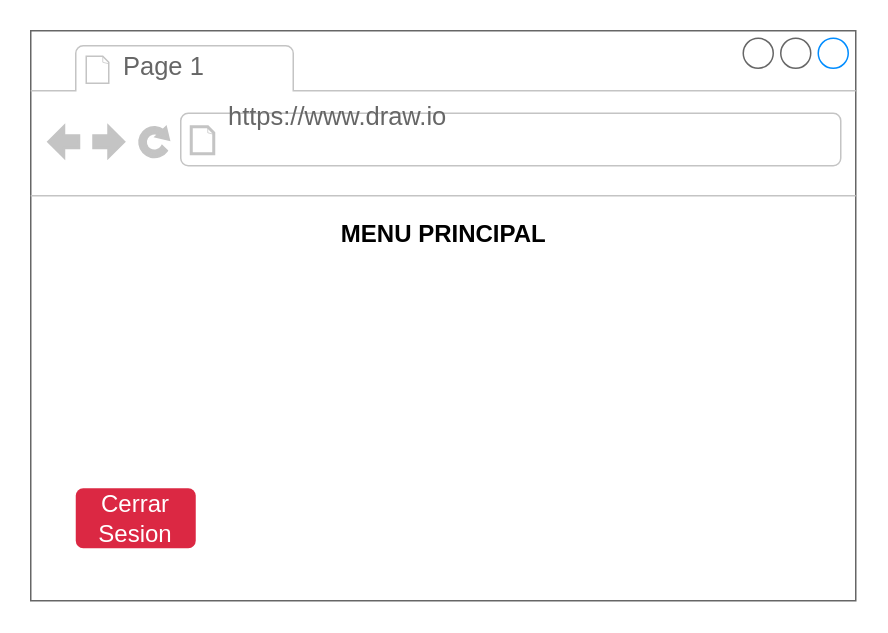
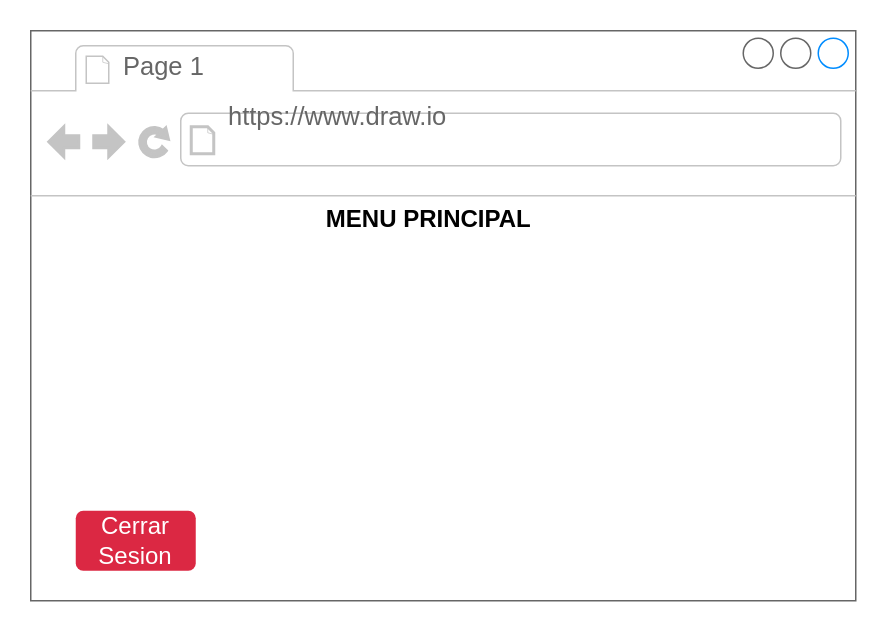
  <mxCell id="0" />
  <mxCell id="1" parent="0" />
  <mxCell id="2" value="" style="strokeWidth=1;shadow=0;dashed=0;align=center;html=1;shape=mxgraph.mockup.containers.browserWindow;rSize=0;strokeColor=#666666;strokeColor2=#008cff;strokeColor3=#c4c4c4;mainText=,;recursiveResize=0;" vertex="1" parent="1"><mxGeometry x="20" y="20" width="550" height="380" as="geometry" /></mxCell>
  <mxCell id="3" value="Page 1" style="strokeWidth=1;shadow=0;dashed=0;align=center;html=1;shape=mxgraph.mockup.containers.anchor;fontSize=17;fontColor=#666666;align=left;whiteSpace=wrap;" vertex="1" parent="2"><mxGeometry x="60" y="12" width="110" height="26" as="geometry" /></mxCell>
  <mxCell id="4" value="https://www.draw.io" style="strokeWidth=1;shadow=0;dashed=0;align=center;html=1;shape=mxgraph.mockup.containers.anchor;rSize=0;fontSize=17;fontColor=#666666;align=left;" vertex="1" parent="2"><mxGeometry x="130" y="45" width="250" height="26" as="geometry" /></mxCell>
- <mxCell id="5" value="&lt;font style=&quot;font-size: 16px;&quot;&gt;&lt;b&gt;MENU PRINCIPAL&lt;/b&gt;&lt;/font&gt;" style="text;html=1;whiteSpace=wrap;strokeColor=none;fillColor=none;align=center;verticalAlign=middle;rounded=0;" vertex="1" parent="2"><mxGeometry x="192.5" y="120" width="165" height="30" as="geometry" /></mxCell>
- <mxCell id="6" value="Cerrar Sesion" style="html=1;shadow=0;dashed=0;shape=mxgraph.bootstrap.rrect;rSize=5;strokeColor=none;strokeWidth=1;fillColor=#DB2843;fontColor=#FFFFFF;whiteSpace=wrap;align=center;verticalAlign=middle;spacingLeft=0;fontStyle=0;fontSize=16;spacing=5;" vertex="1" parent="2"><mxGeometry x="30" y="305" width="80" height="40" as="geometry" /></mxCell>
+ <mxCell id="5" value="&lt;font style=&quot;font-size: 16px;&quot;&gt;&lt;b&gt;MENU PRINCIPAL&lt;/b&gt;&lt;/font&gt;" style="text;html=1;whiteSpace=wrap;strokeColor=none;fillColor=none;align=center;verticalAlign=middle;rounded=0;" vertex="1" parent="2"><mxGeometry x="182.5" y="110" width="165" height="30" as="geometry" /></mxCell>
+ <mxCell id="6" value="Cerrar Sesion" style="html=1;shadow=0;dashed=0;shape=mxgraph.bootstrap.rrect;rSize=5;strokeColor=none;strokeWidth=1;fillColor=#DB2843;fontColor=#FFFFFF;whiteSpace=wrap;align=center;verticalAlign=middle;spacingLeft=0;fontStyle=0;fontSize=16;spacing=5;" vertex="1" parent="2"><mxGeometry x="30" y="320" width="80" height="40" as="geometry" /></mxCell>
